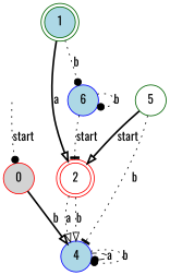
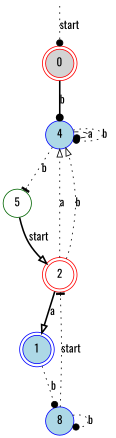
  digraph {
    fontname=Oswald
    rankdir=TB
    node [fontname=Oswald shape=circle style=filled color=red fillcolor=lightblue]
    edge [arrowhead=dot fontname=Oswald style=dotted]
    __start [shape=point style=invis color="" fillcolor=""]
-   0 [fillcolor=lightgrey]
+   0 [fillcolor=lightgrey shape=doublecircle]
    4 [color=blue]
-   1 [color=darkgreen shape=doublecircle]
+   1 [color=blue shape=doublecircle]
    2 [fillcolor=white shape=doublecircle]
-   6 [color=blue]
+   6 [color=blue label=8]
    5 [color=darkgreen fillcolor=white]
    __start -> 0 [label=start]
-   0 -> 4 [arrowhead=onormal label=b style=bold]
+   0 -> 4 [label=b style=bold]
    4 -> 4 [label=a style=dashed]
    4 -> 4 [label=b]
-   1 -> 2 [arrowhead=onormal label=a style=bold]
+   2 -> 1 [arrowhead=onormal label=a style=bold]
    1 -> 6 [label=b]
    2 -> 4 [arrowhead=onormal label=a]
    2 -> 4 [arrowhead=onormal label=b]
    6 -> 2 [arrowhead=tee label=start]
    6 -> 6 [label=b]
-   5 -> 4 [arrowhead=tee label=b]
+   4 -> 5 [arrowhead=tee label=b]
    5 -> 2 [arrowhead=onormal label=start style=bold]
  }
